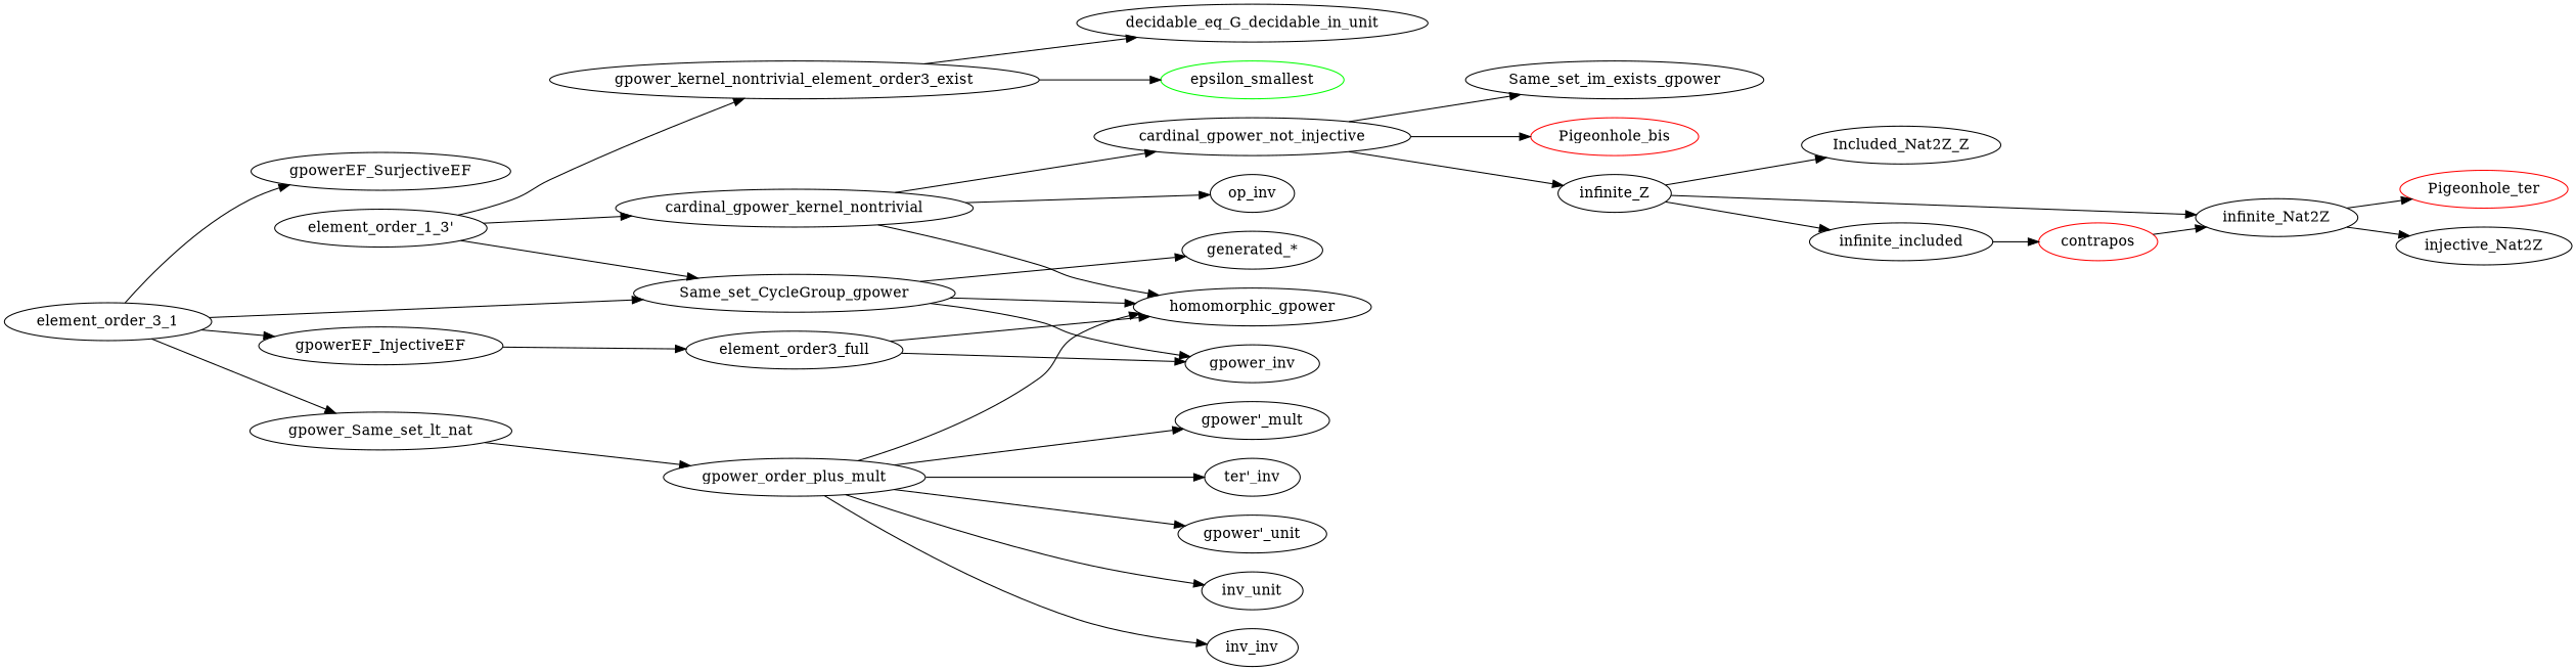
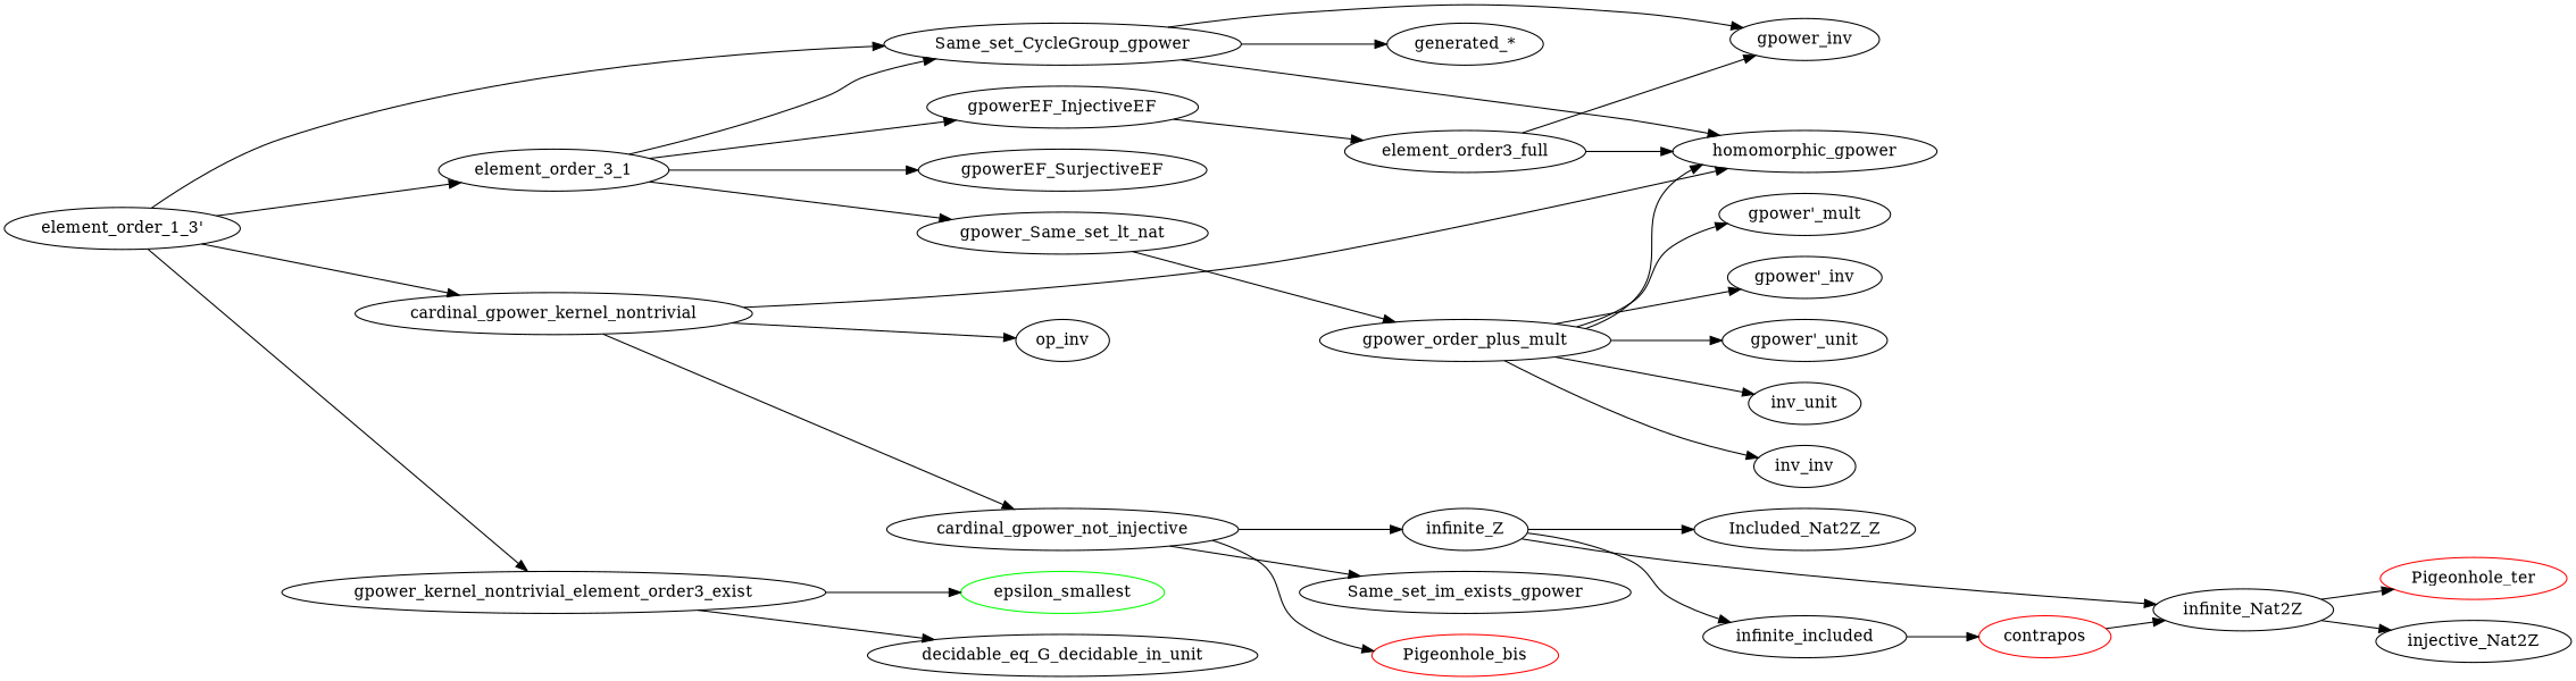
  digraph {
    rankdir=LR
    "element_order_1_3'"
    Same_set_CycleGroup_gpower
    cardinal_gpower_kernel_nontrivial
    gpower_kernel_nontrivial_element_order3_exist
    element_order_3_1
    homomorphic_gpower
    gpower_inv
    "generated_*"
    cardinal_gpower_not_injective
    op_inv
    n11 [label=decidable_eq_G_decidable_in_unit]
    epsilon_smallest [color=green]
    gpowerEF_InjectiveEF
    gpowerEF_SurjectiveEF
    gpower_Same_set_lt_nat
    Same_set_im_exists_gpower
    Pigeonhole_bis [color=red]
    infinite_Z
    element_order3_full
    gpower_order_plus_mult
    Included_Nat2Z_Z
    infinite_included
    infinite_Nat2Z
    contrapos [color=red]
    Pigeonhole_ter [color=red]
    injective_Nat2Z
    "gpower'_mult"
-   "gpower'_inv" [label="ter'_inv"]
+   "gpower'_inv"
    "gpower'_unit"
    inv_unit
    inv_inv
    "element_order_1_3'" -> Same_set_CycleGroup_gpower
    "element_order_1_3'" -> cardinal_gpower_kernel_nontrivial
    "element_order_1_3'" -> gpower_kernel_nontrivial_element_order3_exist
+   "element_order_1_3'" -> element_order_3_1
    Same_set_CycleGroup_gpower -> homomorphic_gpower
    Same_set_CycleGroup_gpower -> gpower_inv
    Same_set_CycleGroup_gpower -> "generated_*"
    cardinal_gpower_kernel_nontrivial -> homomorphic_gpower
    cardinal_gpower_kernel_nontrivial -> cardinal_gpower_not_injective
    cardinal_gpower_kernel_nontrivial -> op_inv
    gpower_kernel_nontrivial_element_order3_exist -> n11
    gpower_kernel_nontrivial_element_order3_exist -> epsilon_smallest
    element_order_3_1 -> Same_set_CycleGroup_gpower
    element_order_3_1 -> gpowerEF_InjectiveEF
    element_order_3_1 -> gpowerEF_SurjectiveEF
    element_order_3_1 -> gpower_Same_set_lt_nat
    cardinal_gpower_not_injective -> Same_set_im_exists_gpower
    cardinal_gpower_not_injective -> Pigeonhole_bis
    cardinal_gpower_not_injective -> infinite_Z
    gpowerEF_InjectiveEF -> element_order3_full
    gpower_Same_set_lt_nat -> gpower_order_plus_mult
    infinite_Z -> Included_Nat2Z_Z
    infinite_Z -> infinite_included
    infinite_Z -> infinite_Nat2Z
    element_order3_full -> homomorphic_gpower
    element_order3_full -> gpower_inv
    gpower_order_plus_mult -> homomorphic_gpower
    gpower_order_plus_mult -> "gpower'_mult"
    gpower_order_plus_mult -> "gpower'_inv"
    gpower_order_plus_mult -> "gpower'_unit"
    gpower_order_plus_mult -> inv_unit
    gpower_order_plus_mult -> inv_inv
    infinite_included -> contrapos
    infinite_Nat2Z -> Pigeonhole_ter
    infinite_Nat2Z -> injective_Nat2Z
    contrapos -> infinite_Nat2Z
  }
